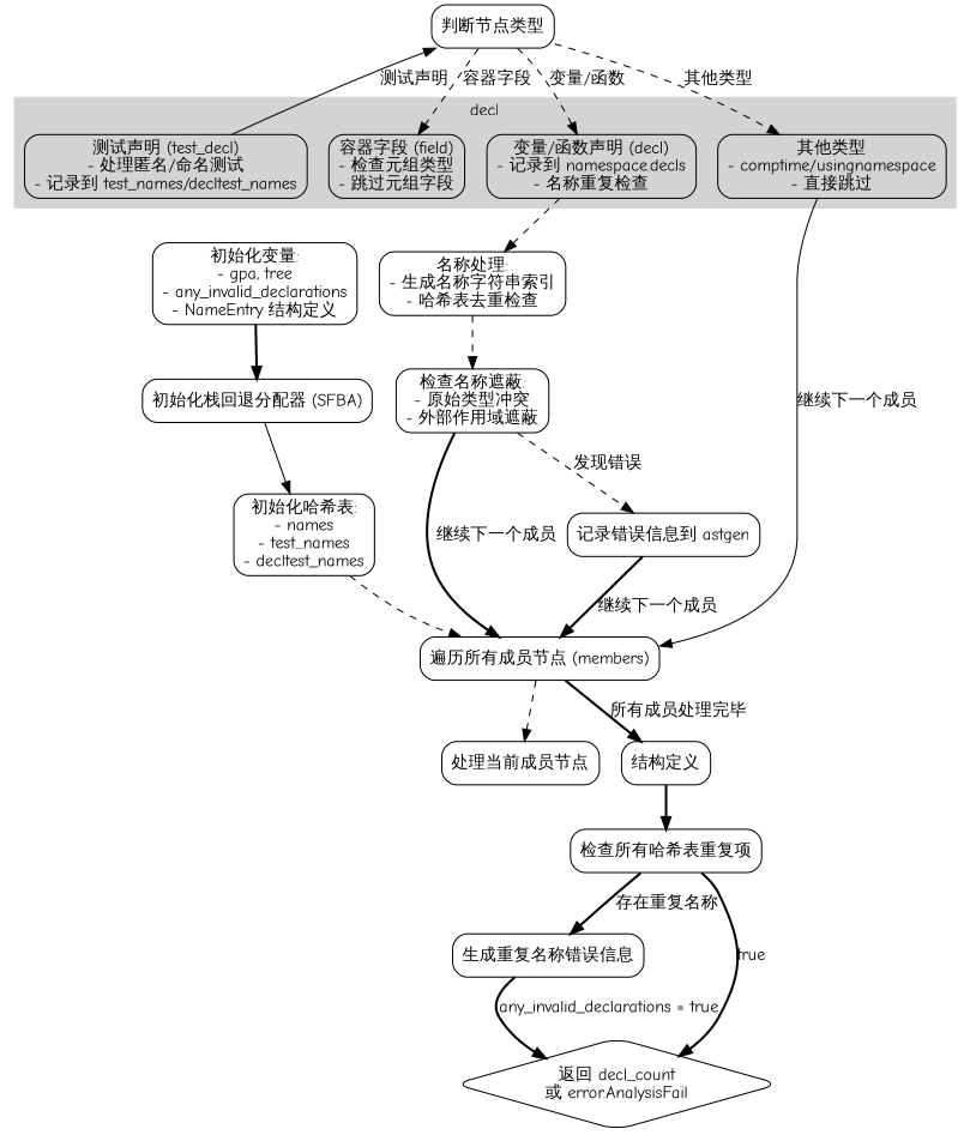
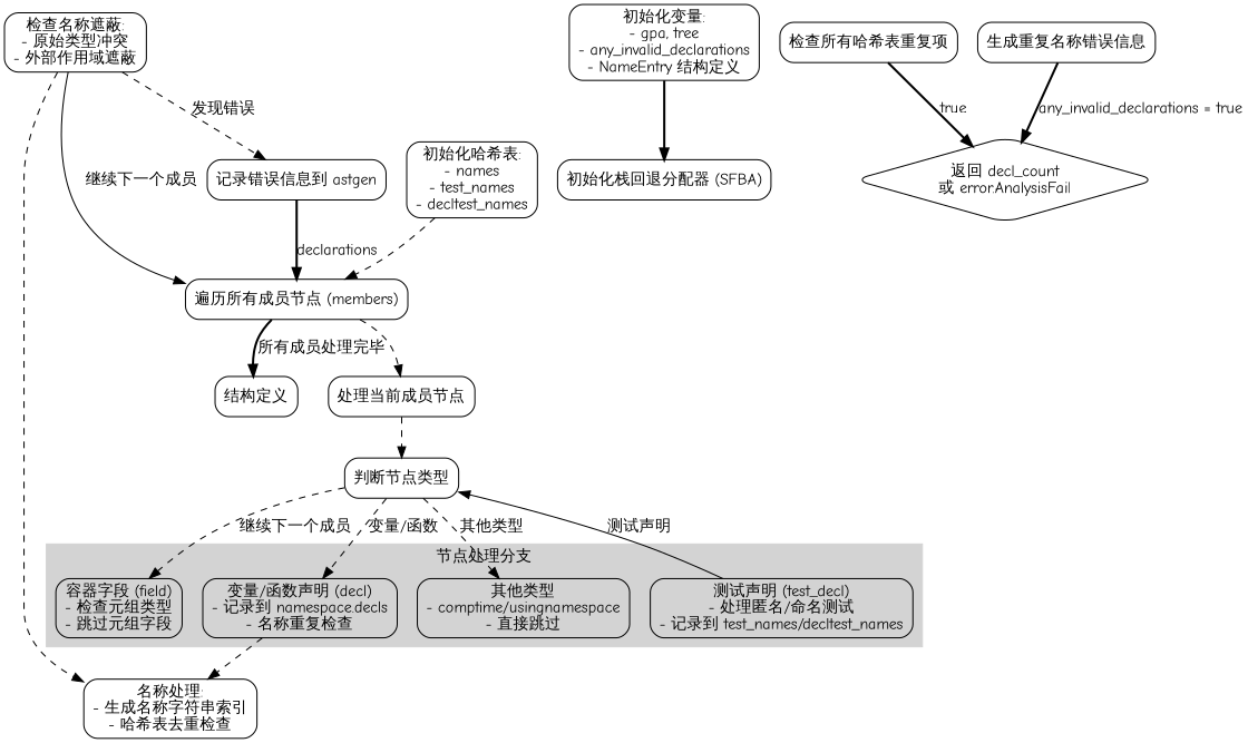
  digraph {
    fontname="Comic Neue"
    node [fontname="Comic Neue" shape=rectangle style=rounded]
    edge [fontname="Comic Neue" style=dashed]
    n1 [label="容器字段 (field)\n- 检查元组类型\n- 跳过元组字段"]
    n2 [label="变量/函数声明 (decl)\n- 记录到 namespace.decls\n- 名称重复检查"]
    n3 [label="测试声明 (test_decl)\n- 处理匿名/命名测试\n- 记录到 test_names/decltest_names"]
    n4 [label="其他类型\n- comptime/usingnamespace\n- 直接跳过"]
    n5 [label="名称处理:\n- 生成名称字符串索引\n- 哈希表去重检查"]
    n6 [label="判断节点类型"]
    n7 [label="遍历所有成员节点 (members)"]
    n8 [label="初始化变量:\n- gpa, tree\n- any_invalid_declarations\n- NameEntry 结构定义"]
    n9 [label="初始化栈回退分配器 (SFBA)"]
    n10 [label="初始化哈希表:\n- names\n- test_names\n- decltest_names"]
    n11 [label="处理当前成员节点"]
    n12 [label="结构定义"]
    n13 [label="检查所有哈希表重复项"]
    n14 [label="检查名称遮蔽:\n- 原始类型冲突\n- 外部作用域遮蔽"]
    n15 [label="记录错误信息到 astgen"]
    n16 [label="生成重复名称错误信息"]
    n17 [label="返回 decl_count\n或 error.AnalysisFail" shape=diamond]
    subgraph cluster_1 {
      color=lightgrey
-     label=decl
+     label="节点处理分支"
      style=filled
      n1
      n2
      n3
      n4
    }
    n1 -> n5 [style=invis]
    n2 -> n5
    n3 -> n5 [style=invis]
    n3 -> n6 [label="测试声明" style=solid]
-   n4 -> n7 [label="继续下一个成员" style=solid]
-   n5 -> n14
-   n6 -> n1 [label="容器字段"]
+   n14 -> n5
+   n6 -> n1 [label="继续下一个成员"]
    n6 -> n2 [label="变量/函数"]
    n6 -> n4 [label="其他类型"]
    n7 -> n11
    n7 -> n12 [label="所有成员处理完毕" style=bold]
    n8 -> n9 [style=bold]
-   n9 -> n10 [style=solid]
    n10 -> n7
-   n12 -> n13 [style=bold]
-   n13 -> n16 [label="存在重复名称" style=bold]
+   n11 -> n6
    n13 -> n17 [label=true style=bold]
-   n14 -> n7 [label="继续下一个成员" style=bold]
+   n14 -> n7 [label="继续下一个成员" style=solid]
    n14 -> n15 [label="发现错误"]
-   n15 -> n7 [label="继续下一个成员" style=bold]
+   n15 -> n7 [label=declarations style=bold]
    n16 -> n17 [label="any_invalid_declarations = true" style=bold]
  }
